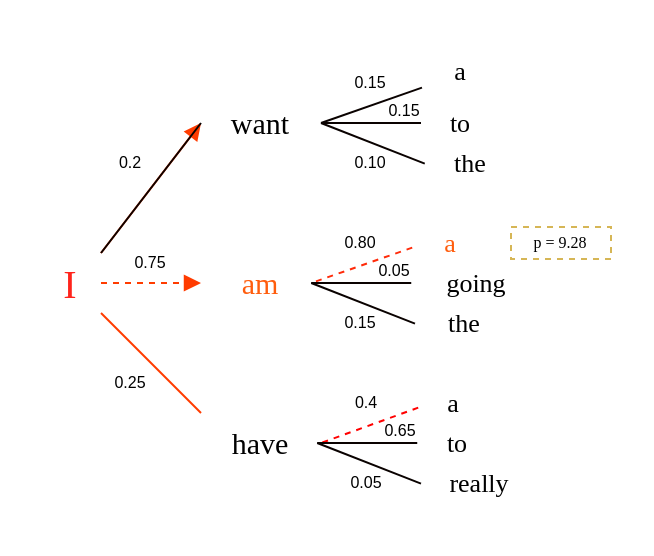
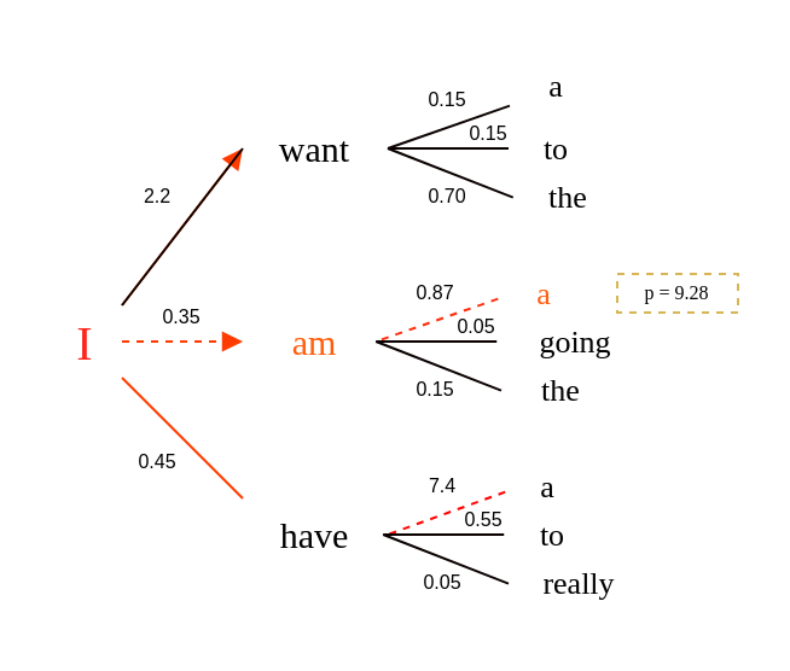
  <mxCell id="0" />
  <mxCell id="1" parent="0" />
  <mxCell id="2" value="I" style="text;html=1;strokeColor=none;fillColor=none;align=center;verticalAlign=middle;whiteSpace=wrap;rounded=0;strokeWidth=2;fontSize=20;fontFamily=Roboto Slab;fontSource=https%3A%2F%2Ffonts.googleapis.com%2Fcss%3Ffamily%3DRoboto%2BSlab;fontStyle=0;fontColor=#FF241C;" vertex="1" parent="1"><mxGeometry x="20" y="126" width="30" height="30" as="geometry" /></mxCell>
  <mxCell id="3" value="am" style="text;html=1;strokeColor=none;fillColor=none;align=center;verticalAlign=middle;whiteSpace=wrap;rounded=0;strokeWidth=2;fontSize=15;fontFamily=Roboto Slab;fontSource=https%3A%2F%2Ffonts.googleapis.com%2Fcss%3Ffamily%3DRoboto%2BSlab;fontColor=#FF5D0D;" vertex="1" parent="1"><mxGeometry x="100" y="126" width="60" height="30" as="geometry" /></mxCell>
  <mxCell id="4" value="want" style="text;html=1;strokeColor=none;fillColor=none;align=center;verticalAlign=middle;whiteSpace=wrap;rounded=0;strokeWidth=2;fontSize=15;fontFamily=Roboto Slab;fontSource=https%3A%2F%2Ffonts.googleapis.com%2Fcss%3Ffamily%3DRoboto%2BSlab;" vertex="1" parent="1"><mxGeometry x="100" y="46" width="60" height="30" as="geometry" /></mxCell>
  <mxCell id="5" value="have" style="text;html=1;strokeColor=none;fillColor=none;align=center;verticalAlign=middle;whiteSpace=wrap;rounded=0;strokeWidth=2;fontSize=15;fontFamily=Roboto Slab;fontSource=https%3A%2F%2Ffonts.googleapis.com%2Fcss%3Ffamily%3DRoboto%2BSlab;" vertex="1" parent="1"><mxGeometry x="100" y="206" width="60" height="30" as="geometry" /></mxCell>
  <mxCell id="6" value="the" style="text;html=1;strokeColor=none;fillColor=none;align=center;verticalAlign=middle;whiteSpace=wrap;rounded=0;strokeWidth=2;fontSize=13;fontFamily=Roboto Slab;fontSource=https%3A%2F%2Ffonts.googleapis.com%2Fcss%3Ffamily%3DRoboto%2BSlab;" vertex="1" parent="1"><mxGeometry x="210" y="66" width="50" height="30" as="geometry" /></mxCell>
  <mxCell id="7" value="to" style="text;html=1;strokeColor=none;fillColor=none;align=center;verticalAlign=middle;whiteSpace=wrap;rounded=0;strokeWidth=2;fontSize=13;fontFamily=Roboto Slab;fontSource=https%3A%2F%2Ffonts.googleapis.com%2Fcss%3Ffamily%3DRoboto%2BSlab;" vertex="1" parent="1"><mxGeometry x="200" y="46" width="60" height="30" as="geometry" /></mxCell>
  <mxCell id="8" value="a" style="text;html=1;strokeColor=none;fillColor=none;align=center;verticalAlign=middle;whiteSpace=wrap;rounded=0;strokeWidth=2;fontSize=13;fontFamily=Roboto Slab;fontSource=https%3A%2F%2Ffonts.googleapis.com%2Fcss%3Ffamily%3DRoboto%2BSlab;fontColor=#FF5D0D;" vertex="1" parent="1"><mxGeometry x="195" y="106" width="60" height="30" as="geometry" /></mxCell>
  <mxCell id="9" value="the" style="text;html=1;strokeColor=none;fillColor=none;align=center;verticalAlign=middle;whiteSpace=wrap;rounded=0;strokeWidth=2;fontSize=13;fontFamily=Roboto Slab;fontSource=https%3A%2F%2Ffonts.googleapis.com%2Fcss%3Ffamily%3DRoboto%2BSlab;" vertex="1" parent="1"><mxGeometry x="202.12" y="146" width="60" height="30" as="geometry" /></mxCell>
  <mxCell id="10" value="going" style="text;html=1;strokeColor=none;fillColor=none;align=center;verticalAlign=middle;whiteSpace=wrap;rounded=0;strokeWidth=2;fontSize=13;fontFamily=Roboto Slab;fontSource=https%3A%2F%2Ffonts.googleapis.com%2Fcss%3Ffamily%3DRoboto%2BSlab;" vertex="1" parent="1"><mxGeometry x="208" y="126" width="60" height="30" as="geometry" /></mxCell>
  <mxCell id="11" value="a" style="text;html=1;strokeColor=none;fillColor=none;align=center;verticalAlign=middle;whiteSpace=wrap;rounded=0;strokeWidth=2;fontSize=13;fontFamily=Roboto Slab;fontSource=https%3A%2F%2Ffonts.googleapis.com%2Fcss%3Ffamily%3DRoboto%2BSlab;" vertex="1" parent="1"><mxGeometry x="200" y="186" width="53" height="30" as="geometry" /></mxCell>
  <mxCell id="12" value="to" style="text;html=1;strokeColor=none;fillColor=none;align=center;verticalAlign=middle;whiteSpace=wrap;rounded=0;strokeWidth=2;fontSize=13;fontFamily=Roboto Slab;fontSource=https%3A%2F%2Ffonts.googleapis.com%2Fcss%3Ffamily%3DRoboto%2BSlab;" vertex="1" parent="1"><mxGeometry x="200" y="206" width="57" height="30" as="geometry" /></mxCell>
  <mxCell id="13" value="" style="endArrow=block;html=1;rounded=0;strokeColor=#FF3C00;fontFamily=Roboto Slab;fontSource=https%3A%2F%2Ffonts.googleapis.com%2Fcss%3Ffamily%3DRoboto%2BSlab;fontSize=15;exitX=1;exitY=0;exitDx=0;exitDy=0;entryX=0;entryY=0.5;entryDx=0;entryDy=0;" edge="1" parent="1" source="2" target="4"><mxGeometry width="50" height="50" relative="1" as="geometry"><mxPoint x="80" y="146" as="sourcePoint" /><mxPoint x="130" y="96" as="targetPoint" /></mxGeometry></mxCell>
  <mxCell id="14" value="" style="endArrow=block;html=1;rounded=0;strokeColor=#FF3C00;fontFamily=Roboto Slab;fontSource=https%3A%2F%2Ffonts.googleapis.com%2Fcss%3Ffamily%3DRoboto%2BSlab;fontSize=15;exitX=1;exitY=0.5;exitDx=0;exitDy=0;entryX=0;entryY=0.5;entryDx=0;entryDy=0;dashed=1;" edge="1" parent="1" source="2" target="3"><mxGeometry width="50" height="50" relative="1" as="geometry"><mxPoint x="30" y="136" as="sourcePoint" /><mxPoint x="110" y="71" as="targetPoint" /></mxGeometry></mxCell>
  <mxCell id="15" value="" style="endArrow=none;html=1;rounded=0;strokeColor=#FF3C00;fontFamily=Roboto Slab;fontSource=https%3A%2F%2Ffonts.googleapis.com%2Fcss%3Ffamily%3DRoboto%2BSlab;fontSize=15;exitX=1;exitY=1;exitDx=0;exitDy=0;entryX=0;entryY=0;entryDx=0;entryDy=0;dashed=0;" edge="1" parent="1" source="2" target="5"><mxGeometry width="50" height="50" relative="1" as="geometry"><mxPoint x="60" y="151" as="sourcePoint" /><mxPoint x="110" y="151" as="targetPoint" /></mxGeometry></mxCell>
  <mxCell id="16" value="" style="endArrow=none;html=1;rounded=0;strokeColor=#0A0200;fontFamily=Roboto Slab;fontSource=https%3A%2F%2Ffonts.googleapis.com%2Fcss%3Ffamily%3DRoboto%2BSlab;fontSize=15;entryX=1;entryY=0.5;entryDx=0;entryDy=0;exitX=0.175;exitY=-0.089;exitDx=0;exitDy=0;exitPerimeter=0;" edge="1" parent="1" source="7" target="4"><mxGeometry width="50" height="50" relative="1" as="geometry"><mxPoint x="60" y="136" as="sourcePoint" /><mxPoint x="110" y="71" as="targetPoint" /></mxGeometry></mxCell>
  <mxCell id="17" value="" style="endArrow=none;html=1;rounded=0;strokeColor=#0A0200;fontFamily=Roboto Slab;fontSource=https%3A%2F%2Ffonts.googleapis.com%2Fcss%3Ffamily%3DRoboto%2BSlab;fontSize=15;entryX=1;entryY=0.5;entryDx=0;entryDy=0;" edge="1" parent="1" target="4"><mxGeometry width="50" height="50" relative="1" as="geometry"><mxPoint x="210" y="61" as="sourcePoint" /><mxPoint x="170" y="71" as="targetPoint" /></mxGeometry></mxCell>
  <mxCell id="18" value="" style="endArrow=none;html=1;rounded=0;strokeColor=#0A0200;fontFamily=Roboto Slab;fontSource=https%3A%2F%2Ffonts.googleapis.com%2Fcss%3Ffamily%3DRoboto%2BSlab;fontSize=15;entryX=1;entryY=0.5;entryDx=0;entryDy=0;exitX=0.198;exitY=1.176;exitDx=0;exitDy=0;exitPerimeter=0;" edge="1" parent="1" source="7" target="4"><mxGeometry width="50" height="50" relative="1" as="geometry"><mxPoint x="220" y="71" as="sourcePoint" /><mxPoint x="170" y="71" as="targetPoint" /></mxGeometry></mxCell>
  <mxCell id="19" value="" style="endArrow=none;html=1;rounded=0;strokeColor=#0A0200;fontFamily=Roboto Slab;fontSource=https%3A%2F%2Ffonts.googleapis.com%2Fcss%3Ffamily%3DRoboto%2BSlab;fontSize=15;exitX=1;exitY=0;exitDx=0;exitDy=0;entryX=0;entryY=0.5;entryDx=0;entryDy=0;" edge="1" parent="1"><mxGeometry width="50" height="50" relative="1" as="geometry"><mxPoint x="50" y="126" as="sourcePoint" /><mxPoint x="100" y="61" as="targetPoint" /></mxGeometry></mxCell>
- <mxCell id="20" value="0.75" style="text;html=1;strokeColor=none;fillColor=none;align=center;verticalAlign=middle;whiteSpace=wrap;rounded=0;strokeWidth=2;fontFamily=Helvetica;fontSize=8;" vertex="1" parent="1"><mxGeometry x="70" y="126" width="10" height="10" as="geometry" /></mxCell>
- <mxCell id="21" value="0.2" style="text;html=1;strokeColor=none;fillColor=none;align=center;verticalAlign=middle;whiteSpace=wrap;rounded=0;strokeWidth=2;fontFamily=Helvetica;fontSize=8;" vertex="1" parent="1"><mxGeometry x="60" y="76" width="10" height="10" as="geometry" /></mxCell>
- <mxCell id="22" value="0.25" style="text;html=1;strokeColor=none;fillColor=none;align=center;verticalAlign=middle;whiteSpace=wrap;rounded=0;strokeWidth=2;fontFamily=Helvetica;fontSize=8;" vertex="1" parent="1"><mxGeometry x="60" y="186" width="10" height="10" as="geometry" /></mxCell>
+ <mxCell id="20" value="0.35" style="text;html=1;strokeColor=none;fillColor=none;align=center;verticalAlign=middle;whiteSpace=wrap;rounded=0;strokeWidth=2;fontFamily=Helvetica;fontSize=8;" vertex="1" parent="1"><mxGeometry x="70" y="126" width="10" height="10" as="geometry" /></mxCell>
+ <mxCell id="21" value="2.2" style="text;html=1;strokeColor=none;fillColor=none;align=center;verticalAlign=middle;whiteSpace=wrap;rounded=0;strokeWidth=2;fontFamily=Helvetica;fontSize=8;" vertex="1" parent="1"><mxGeometry x="60" y="76" width="10" height="10" as="geometry" /></mxCell>
+ <mxCell id="22" value="0.45" style="text;html=1;strokeColor=none;fillColor=none;align=center;verticalAlign=middle;whiteSpace=wrap;rounded=0;strokeWidth=2;fontFamily=Helvetica;fontSize=8;" vertex="1" parent="1"><mxGeometry x="60" y="186" width="10" height="10" as="geometry" /></mxCell>
  <mxCell id="23" value="0.15" style="text;html=1;strokeColor=none;fillColor=none;align=center;verticalAlign=middle;whiteSpace=wrap;rounded=0;strokeWidth=2;fontFamily=Helvetica;fontSize=8;" vertex="1" parent="1"><mxGeometry x="180" y="36" width="10" height="10" as="geometry" /></mxCell>
- <mxCell id="24" value="0.10" style="text;html=1;strokeColor=none;fillColor=none;align=center;verticalAlign=middle;whiteSpace=wrap;rounded=0;strokeWidth=2;fontFamily=Helvetica;fontSize=8;" vertex="1" parent="1"><mxGeometry x="180" y="76" width="10" height="10" as="geometry" /></mxCell>
+ <mxCell id="24" value="0.70" style="text;html=1;strokeColor=none;fillColor=none;align=center;verticalAlign=middle;whiteSpace=wrap;rounded=0;strokeWidth=2;fontFamily=Helvetica;fontSize=8;" vertex="1" parent="1"><mxGeometry x="180" y="76" width="10" height="10" as="geometry" /></mxCell>
  <mxCell id="25" value="0.15" style="text;html=1;strokeColor=none;fillColor=none;align=center;verticalAlign=middle;whiteSpace=wrap;rounded=0;strokeWidth=2;fontFamily=Helvetica;fontSize=8;imageAspect=0;pointerEvents=0;" vertex="1" parent="1"><mxGeometry x="197" y="50" width="10" height="10" as="geometry" /></mxCell>
  <mxCell id="26" value="" style="endArrow=none;html=1;rounded=0;strokeColor=#FF2B0A;fontFamily=Roboto Slab;fontSource=https%3A%2F%2Ffonts.googleapis.com%2Fcss%3Ffamily%3DRoboto%2BSlab;fontSize=15;entryX=1;entryY=0.5;entryDx=0;entryDy=0;exitX=0.175;exitY=-0.089;exitDx=0;exitDy=0;exitPerimeter=0;dashed=1;" edge="1" parent="1"><mxGeometry width="50" height="50" relative="1" as="geometry"><mxPoint x="205.62" y="123.33" as="sourcePoint" /><mxPoint x="155.12" y="141" as="targetPoint" /></mxGeometry></mxCell>
  <mxCell id="27" value="" style="endArrow=none;html=1;rounded=0;strokeColor=#0A0200;fontFamily=Roboto Slab;fontSource=https%3A%2F%2Ffonts.googleapis.com%2Fcss%3Ffamily%3DRoboto%2BSlab;fontSize=15;entryX=1;entryY=0.5;entryDx=0;entryDy=0;" edge="1" parent="1"><mxGeometry width="50" height="50" relative="1" as="geometry"><mxPoint x="205.12" y="141" as="sourcePoint" /><mxPoint x="155.12" y="141" as="targetPoint" /></mxGeometry></mxCell>
  <mxCell id="28" value="" style="endArrow=none;html=1;rounded=0;strokeColor=#0A0200;fontFamily=Roboto Slab;fontSource=https%3A%2F%2Ffonts.googleapis.com%2Fcss%3Ffamily%3DRoboto%2BSlab;fontSize=15;entryX=1;entryY=0.5;entryDx=0;entryDy=0;exitX=0.198;exitY=1.176;exitDx=0;exitDy=0;exitPerimeter=0;" edge="1" parent="1"><mxGeometry width="50" height="50" relative="1" as="geometry"><mxPoint x="207" y="161.28" as="sourcePoint" /><mxPoint x="155.12" y="141" as="targetPoint" /></mxGeometry></mxCell>
- <mxCell id="29" value="0.80" style="text;html=1;strokeColor=none;fillColor=none;align=center;verticalAlign=middle;whiteSpace=wrap;rounded=0;strokeWidth=2;fontFamily=Helvetica;fontSize=8;" vertex="1" parent="1"><mxGeometry x="175.12" y="116" width="10" height="10" as="geometry" /></mxCell>
+ <mxCell id="29" value="0.87" style="text;html=1;strokeColor=none;fillColor=none;align=center;verticalAlign=middle;whiteSpace=wrap;rounded=0;strokeWidth=2;fontFamily=Helvetica;fontSize=8;" vertex="1" parent="1"><mxGeometry x="175.12" y="116" width="10" height="10" as="geometry" /></mxCell>
  <mxCell id="30" value="0.15" style="text;html=1;strokeColor=none;fillColor=none;align=center;verticalAlign=middle;whiteSpace=wrap;rounded=0;strokeWidth=2;fontFamily=Helvetica;fontSize=8;" vertex="1" parent="1"><mxGeometry x="175.12" y="156" width="10" height="10" as="geometry" /></mxCell>
  <mxCell id="31" value="0.05" style="text;html=1;strokeColor=none;fillColor=none;align=center;verticalAlign=middle;whiteSpace=wrap;rounded=0;strokeWidth=2;fontFamily=Helvetica;fontSize=8;imageAspect=0;pointerEvents=0;" vertex="1" parent="1"><mxGeometry x="192.12" y="130" width="10" height="10" as="geometry" /></mxCell>
  <mxCell id="32" value="" style="endArrow=none;html=1;rounded=0;strokeColor=#FF0000;fontFamily=Roboto Slab;fontSource=https%3A%2F%2Ffonts.googleapis.com%2Fcss%3Ffamily%3DRoboto%2BSlab;fontSize=15;entryX=1;entryY=0.5;entryDx=0;entryDy=0;exitX=0.175;exitY=-0.089;exitDx=0;exitDy=0;exitPerimeter=0;dashed=1;" edge="1" parent="1" target="5"><mxGeometry width="50" height="50" relative="1" as="geometry"><mxPoint x="208.62" y="203.33" as="sourcePoint" /><mxPoint x="188.12" y="221" as="targetPoint" /></mxGeometry></mxCell>
  <mxCell id="33" value="" style="endArrow=none;html=1;rounded=0;strokeColor=#0A0200;fontFamily=Roboto Slab;fontSource=https%3A%2F%2Ffonts.googleapis.com%2Fcss%3Ffamily%3DRoboto%2BSlab;fontSize=15;entryX=1;entryY=0.5;entryDx=0;entryDy=0;" edge="1" parent="1"><mxGeometry width="50" height="50" relative="1" as="geometry"><mxPoint x="208.12" y="221" as="sourcePoint" /><mxPoint x="158.12" y="221" as="targetPoint" /></mxGeometry></mxCell>
  <mxCell id="34" value="" style="endArrow=none;html=1;rounded=0;strokeColor=#0A0200;fontFamily=Roboto Slab;fontSource=https%3A%2F%2Ffonts.googleapis.com%2Fcss%3Ffamily%3DRoboto%2BSlab;fontSize=15;entryX=1;entryY=0.5;entryDx=0;entryDy=0;exitX=0.198;exitY=1.176;exitDx=0;exitDy=0;exitPerimeter=0;" edge="1" parent="1"><mxGeometry width="50" height="50" relative="1" as="geometry"><mxPoint x="210" y="241.28" as="sourcePoint" /><mxPoint x="158.12" y="221" as="targetPoint" /></mxGeometry></mxCell>
- <mxCell id="35" value="0.4" style="text;html=1;strokeColor=none;fillColor=none;align=center;verticalAlign=middle;whiteSpace=wrap;rounded=0;strokeWidth=2;fontFamily=Helvetica;fontSize=8;" vertex="1" parent="1"><mxGeometry x="178.12" y="196" width="10" height="10" as="geometry" /></mxCell>
+ <mxCell id="35" value="7.4" style="text;html=1;strokeColor=none;fillColor=none;align=center;verticalAlign=middle;whiteSpace=wrap;rounded=0;strokeWidth=2;fontFamily=Helvetica;fontSize=8;" vertex="1" parent="1"><mxGeometry x="178.12" y="196" width="10" height="10" as="geometry" /></mxCell>
  <mxCell id="36" value="0.05" style="text;html=1;strokeColor=none;fillColor=none;align=center;verticalAlign=middle;whiteSpace=wrap;rounded=0;strokeWidth=2;fontFamily=Helvetica;fontSize=8;" vertex="1" parent="1"><mxGeometry x="178.12" y="236" width="10" height="10" as="geometry" /></mxCell>
- <mxCell id="37" value="0.65" style="text;html=1;strokeColor=none;fillColor=none;align=center;verticalAlign=middle;whiteSpace=wrap;rounded=0;strokeWidth=2;fontFamily=Helvetica;fontSize=8;imageAspect=0;pointerEvents=0;" vertex="1" parent="1"><mxGeometry x="195.12" y="210" width="10" height="10" as="geometry" /></mxCell>
+ <mxCell id="37" value="0.55" style="text;html=1;strokeColor=none;fillColor=none;align=center;verticalAlign=middle;whiteSpace=wrap;rounded=0;strokeWidth=2;fontFamily=Helvetica;fontSize=8;imageAspect=0;pointerEvents=0;" vertex="1" parent="1"><mxGeometry x="195.12" y="210" width="10" height="10" as="geometry" /></mxCell>
  <mxCell id="38" value="p = 9.28" style="text;html=1;strokeColor=#d6b656;fillColor=none;align=center;verticalAlign=middle;whiteSpace=wrap;rounded=0;fontFamily=Verdana;horizontal=1;gradientColor=none;gradientDirection=north;fillStyle=solid;dashed=1;fontSize=8;" vertex="1" parent="1"><mxGeometry x="255" y="113" width="50" height="16" as="geometry" /></mxCell>
  <mxCell id="39" value="a" style="text;html=1;strokeColor=none;fillColor=none;align=center;verticalAlign=middle;whiteSpace=wrap;rounded=0;strokeWidth=2;fontSize=13;fontFamily=Roboto Slab;fontSource=https%3A%2F%2Ffonts.googleapis.com%2Fcss%3Ffamily%3DRoboto%2BSlab;" vertex="1" parent="1"><mxGeometry x="200" y="20" width="60" height="30" as="geometry" /></mxCell>
  <mxCell id="40" value="really" style="text;html=1;strokeColor=none;fillColor=none;align=center;verticalAlign=middle;whiteSpace=wrap;rounded=0;strokeWidth=2;fontSize=13;fontFamily=Roboto Slab;fontSource=https%3A%2F%2Ffonts.googleapis.com%2Fcss%3Ffamily%3DRoboto%2BSlab;" vertex="1" parent="1"><mxGeometry x="211" y="226" width="57" height="30" as="geometry" /></mxCell>
